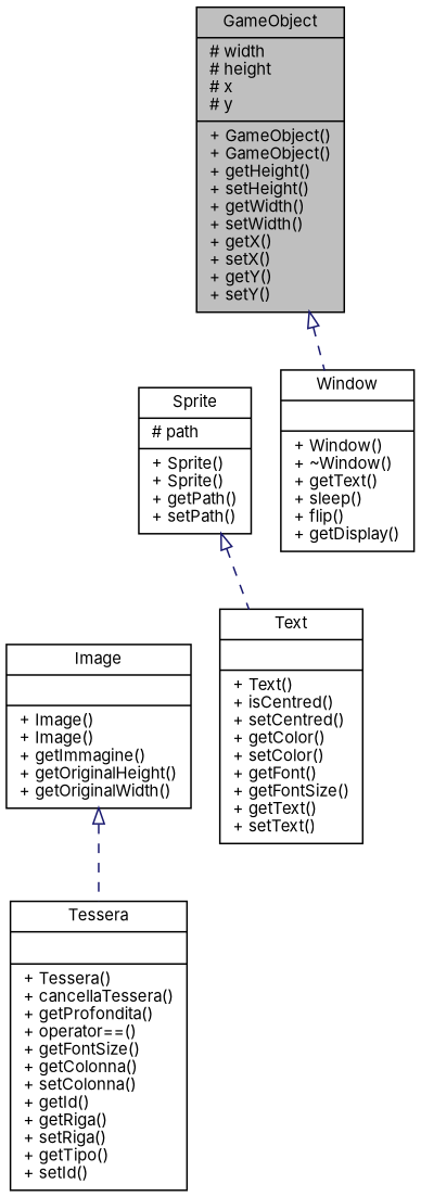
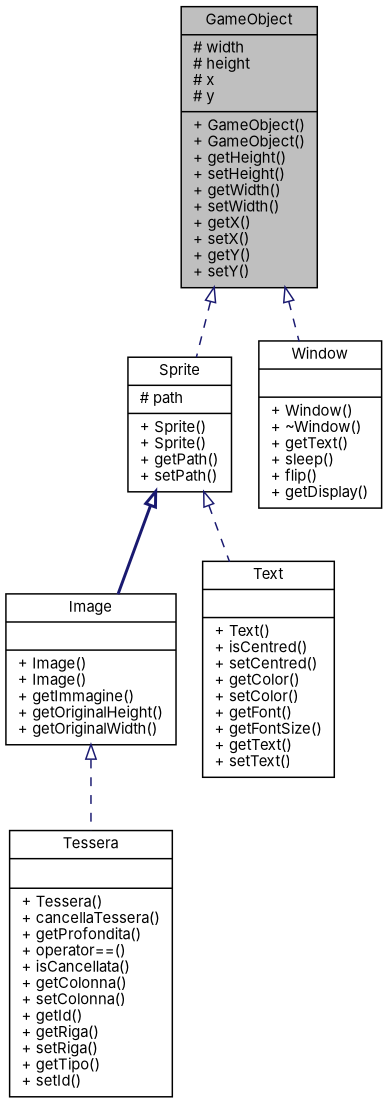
  digraph {
    fontname=Inter
    node [color=black fillcolor=white fontname=Inter fontsize=10 shape=record style=filled]
    edge [arrowtail=onormal color=midnightblue dir=back fontname=Inter fontsize=10 labelfontname=Helvetica labelfontsize=10 style=dashed]
    n1 [fillcolor=grey75 fontcolor=black height=0.2 label="{GameObject\n|# width\l# height\l# x\l# y\l|+ GameObject()\l+ GameObject()\l+ getHeight()\l+ setHeight()\l+ getWidth()\l+ setWidth()\l+ getX()\l+ setX()\l+ getY()\l+ setY()\l}" width=0.4]
    n2 [height=0.2 label="{Sprite\n|# path\l|+ Sprite()\l+ Sprite()\l+ getPath()\l+ setPath()\l}" width=0.4]
    n3 [height=0.2 label="{Window\n||+ Window()\l+ ~Window()\l+ getText()\l+ sleep()\l+ flip()\l+ getDisplay()\l}" width=0.4]
    n4 [height=0.2 label="{Image\n||+ Image()\l+ Image()\l+ getImmagine()\l+ getOriginalHeight()\l+ getOriginalWidth()\l}" width=0.4]
    n5 [height=0.2 label="{Text\n||+ Text()\l+ isCentred()\l+ setCentred()\l+ getColor()\l+ setColor()\l+ getFont()\l+ getFontSize()\l+ getText()\l+ setText()\l}" width=0.4]
-   n6 [height=0.2 label="{Tessera\n||+ Tessera()\l+ cancellaTessera()\l+ getProfondita()\l+ operator==()\l+ getFontSize()\l+ getColonna()\l+ setColonna()\l+ getId()\l+ getRiga()\l+ setRiga()\l+ getTipo()\l+ setId()\l}" width=0.4]
+   n6 [height=0.2 label="{Tessera\n||+ Tessera()\l+ cancellaTessera()\l+ getProfondita()\l+ operator==()\l+ isCancellata()\l+ getColonna()\l+ setColonna()\l+ getId()\l+ getRiga()\l+ setRiga()\l+ getTipo()\l+ setId()\l}" width=0.4]
+   n1 -> n2
    n1 -> n3
+   n2 -> n4 [style=bold]
    n2 -> n5
    n4 -> n6
  }
